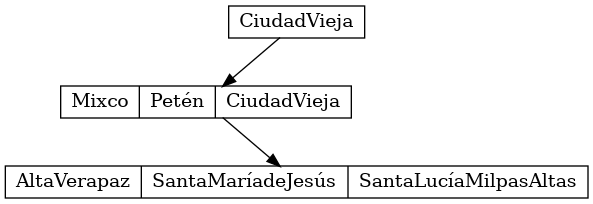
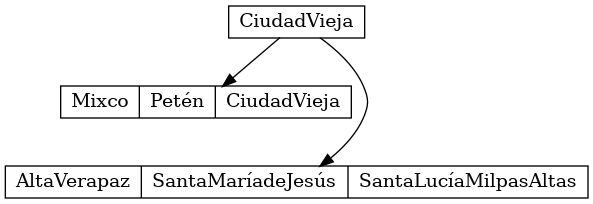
  digraph {
    node [shape=record]
    n1 [height=.1 label="CiudadVieja "]
    n2 [height=.1 label="Mixco | Petén | CiudadVieja "]
    n3 [height=.1 label="AltaVerapaz | SantaMaríadeJesús | SantaLucíaMilpasAltas "]
    n1 -> n2
-   n2 -> n3
+   n1 -> n3
  }
